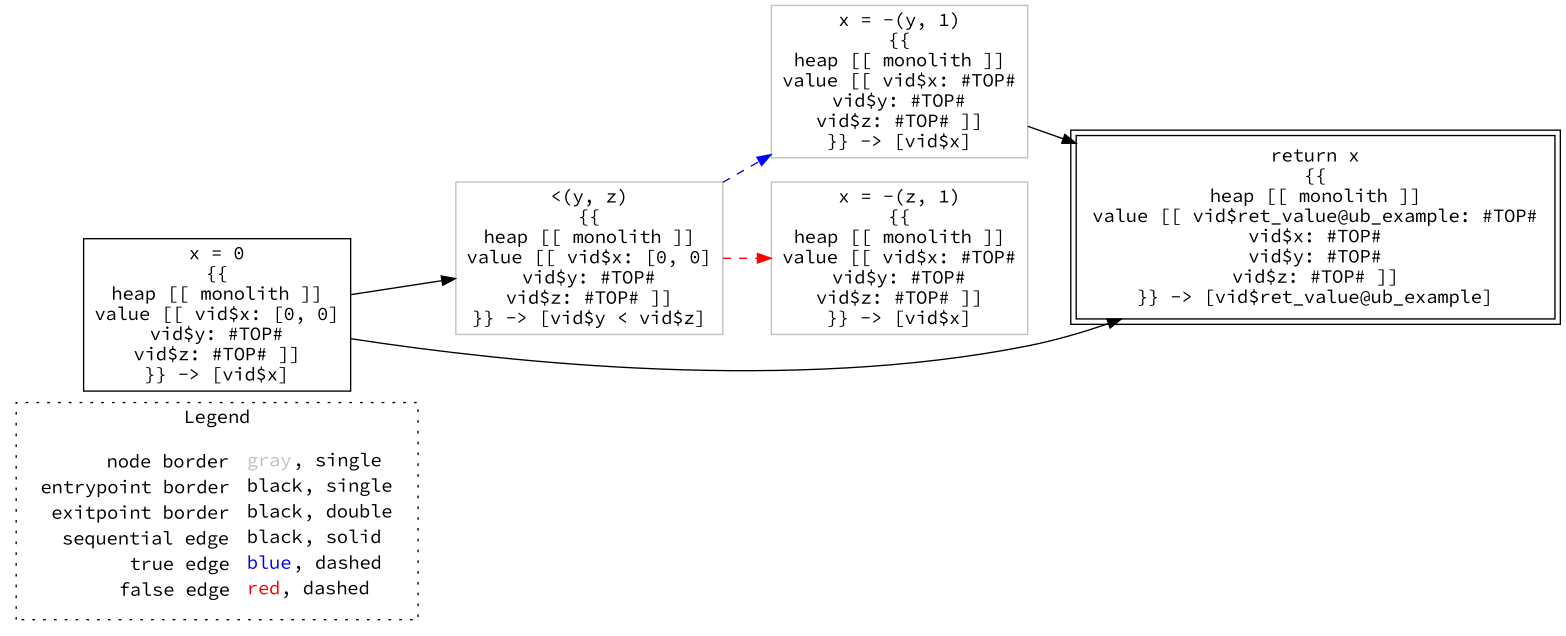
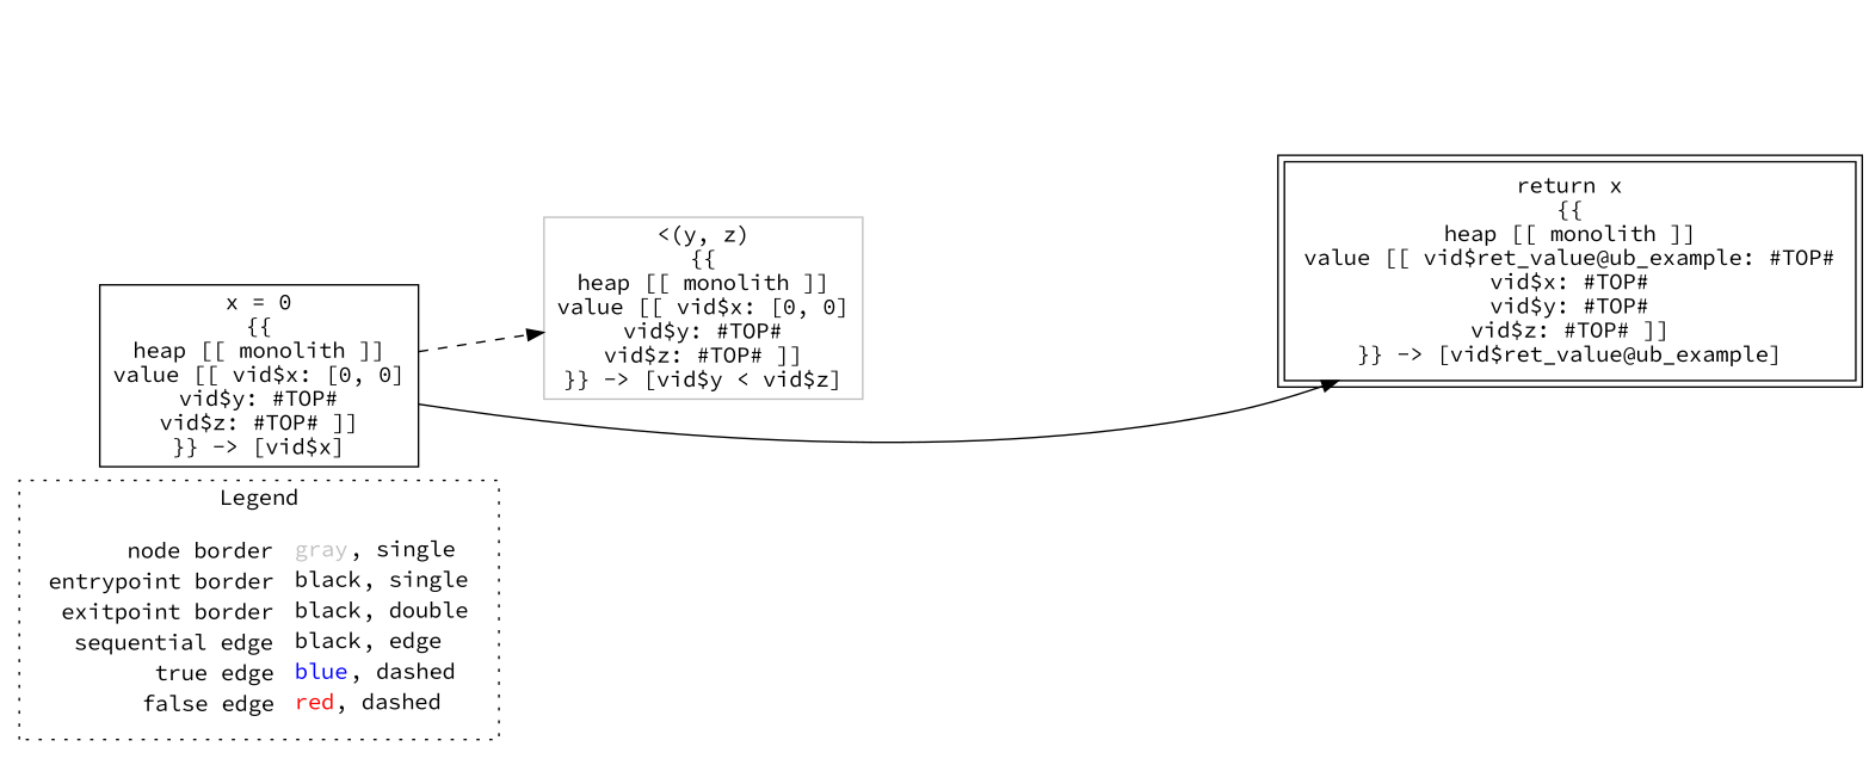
  digraph {
    fontname="Source Code Pro"
    rankdir=LR
    node [fontname="Source Code Pro" shape=rect color=gray]
    edge [color=black fontname="Source Code Pro"]
-   n1 [label=<<table border="0" cellpadding="2" cellspacing="0" cellborder="0"><tr><td align="right">node border&nbsp;</td><td align="left"><font color="gray">gray</font>, single</td></tr><tr><td align="right">entrypoint border&nbsp;</td><td align="left"><font color="black">black</font>, single</td></tr><tr><td align="right">exitpoint border&nbsp;</td><td align="left"><font color="black">black</font>, double</td></tr><tr><td align="right">sequential edge&nbsp;</td><td align="left"><font color="black">black</font>, solid</td></tr><tr><td align="right">true edge&nbsp;</td><td align="left"><font color="blue">blue</font>, dashed</td></tr><tr><td align="right">false edge&nbsp;</td><td align="left"><font color="red">red</font>, dashed</td></tr></table>> shape=plaintext color=""]
+   n1 [label=<<table border="0" cellpadding="2" cellspacing="0" cellborder="0"><tr><td align="right">node border&nbsp;</td><td align="left"><font color="gray">gray</font>, single</td></tr><tr><td align="right">entrypoint border&nbsp;</td><td align="left"><font color="black">black</font>, single</td></tr><tr><td align="right">exitpoint border&nbsp;</td><td align="left"><font color="black">black</font>, double</td></tr><tr><td align="right">sequential edge&nbsp;</td><td align="left"><font color="black">black</font>, edge</td></tr><tr><td align="right">true edge&nbsp;</td><td align="left"><font color="blue">blue</font>, dashed</td></tr><tr><td align="right">false edge&nbsp;</td><td align="left"><font color="red">red</font>, dashed</td></tr></table>> shape=plaintext color=""]
    n2 [color=black label=<x = 0<BR/>{{<BR/>heap [[ monolith ]]<BR/>value [[ vid$x: [0, 0]<BR/>vid$y: #TOP#<BR/>vid$z: #TOP# ]]<BR/>}} -&gt; [vid$x]>]
    n3 [label=<&lt;(y, z)<BR/>{{<BR/>heap [[ monolith ]]<BR/>value [[ vid$x: [0, 0]<BR/>vid$y: #TOP#<BR/>vid$z: #TOP# ]]<BR/>}} -&gt; [vid$y &lt; vid$z]>]
    n4 [color=black label=<return x<BR/>{{<BR/>heap [[ monolith ]]<BR/>value [[ vid$ret_value@ub_example: #TOP#<BR/>vid$x: #TOP#<BR/>vid$y: #TOP#<BR/>vid$z: #TOP# ]]<BR/>}} -&gt; [vid$ret_value@ub_example]> peripheries=2]
-   n5 [label=<x = -(y, 1)<BR/>{{<BR/>heap [[ monolith ]]<BR/>value [[ vid$x: #TOP#<BR/>vid$y: #TOP#<BR/>vid$z: #TOP# ]]<BR/>}} -&gt; [vid$x]>]
-   n6 [label=<x = -(z, 1)<BR/>{{<BR/>heap [[ monolith ]]<BR/>value [[ vid$x: #TOP#<BR/>vid$y: #TOP#<BR/>vid$z: #TOP# ]]<BR/>}} -&gt; [vid$x]>]
    subgraph cluster_1 {
      label=Legend
      style=dotted
      n1
    }
-   n2 -> n3
+   n2 -> n3 [style=dashed]
    n2 -> n4
-   n3 -> n5 [color=blue style=dashed]
-   n3 -> n6 [color=red style=dashed]
-   n5 -> n4
  }
